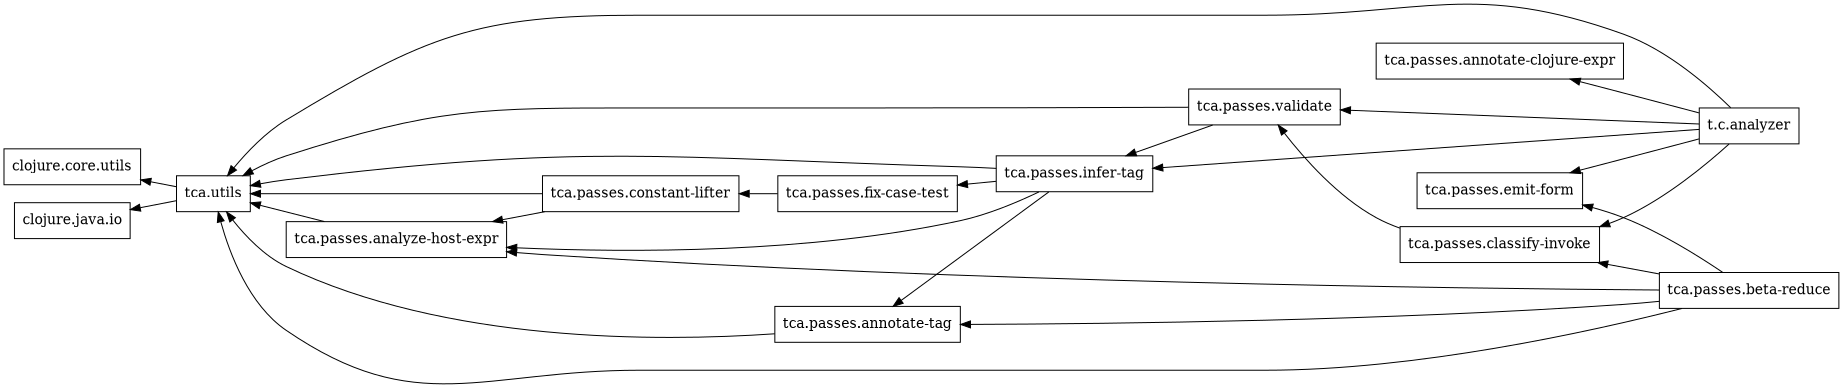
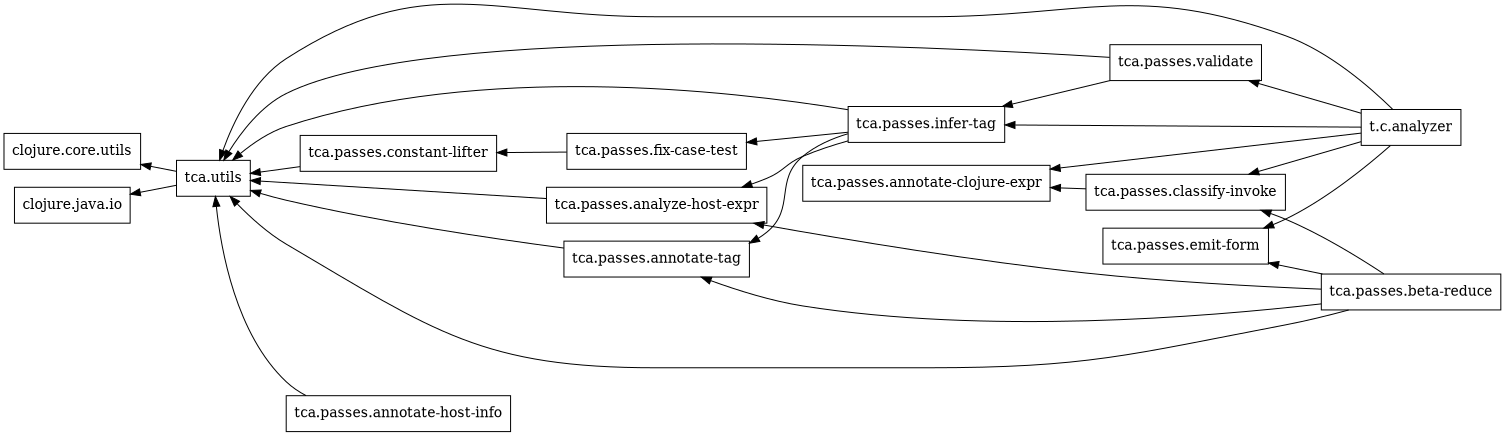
  strict digraph {
    rankdir=RL
    node [shape=box]
    "t.c.analyzer"
    n2 [label="tca.passes.annotate-clojure-expr"]
    "tca.passes.classify-invoke"
    "tca.passes.emit-form"
    "tca.passes.infer-tag"
    "tca.passes.validate"
    "tca.utils"
    "tca.passes.analyze-host-expr"
    "tca.passes.annotate-tag"
    "tca.passes.fix-case-test"
    n11 [label="clojure.core.utils"]
    "clojure.java.io"
+   "tca.passes.annotate-host-info"
    "tca.passes.constant-lifter"
    "tca.passes.beta-reduce"
    subgraph sub_1 {
      "t.c.analyzer"
      n2
      "tca.passes.classify-invoke"
      "tca.passes.emit-form"
      "tca.passes.infer-tag"
      "tca.passes.validate"
      "tca.utils"
      "tca.passes.analyze-host-expr"
      "tca.passes.annotate-tag"
      "tca.passes.fix-case-test"
      n11
      "clojure.java.io"
+     "tca.passes.annotate-host-info"
      "tca.passes.constant-lifter"
      "tca.passes.beta-reduce"
    }
    "t.c.analyzer" -> n2
    "t.c.analyzer" -> "tca.passes.classify-invoke"
    "t.c.analyzer" -> "tca.passes.emit-form"
    "t.c.analyzer" -> "tca.passes.infer-tag"
    "t.c.analyzer" -> "tca.passes.validate"
    "t.c.analyzer" -> "tca.utils"
-   "tca.passes.classify-invoke" -> "tca.passes.validate"
+   "tca.passes.classify-invoke" -> n2
    "tca.passes.infer-tag" -> "tca.utils"
    "tca.passes.infer-tag" -> "tca.passes.analyze-host-expr"
    "tca.passes.infer-tag" -> "tca.passes.annotate-tag"
    "tca.passes.infer-tag" -> "tca.passes.fix-case-test"
    "tca.passes.validate" -> "tca.passes.infer-tag"
    "tca.passes.validate" -> "tca.utils"
    "tca.utils" -> n11
    "tca.utils" -> "clojure.java.io"
    "tca.passes.analyze-host-expr" -> "tca.utils"
    "tca.passes.annotate-tag" -> "tca.utils"
    "tca.passes.fix-case-test" -> "tca.passes.constant-lifter"
+   "tca.passes.annotate-host-info" -> "tca.utils"
    "tca.passes.constant-lifter" -> "tca.utils"
-   "tca.passes.constant-lifter" -> "tca.passes.analyze-host-expr"
    "tca.passes.beta-reduce" -> "tca.passes.classify-invoke"
    "tca.passes.beta-reduce" -> "tca.passes.emit-form"
    "tca.passes.beta-reduce" -> "tca.utils"
    "tca.passes.beta-reduce" -> "tca.passes.analyze-host-expr"
    "tca.passes.beta-reduce" -> "tca.passes.annotate-tag"
  }
